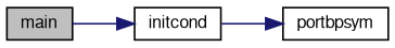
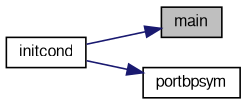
  digraph {
    rankdir=LR
    node [color=black fillcolor=white fontname=FreeSans fontsize=10 shape=record style=filled]
    edge [color=midnightblue fontname=FreeSans fontsize=10 labelfontname=FreeSans labelfontsize=10 style=solid]
    n1 [fillcolor=grey75 fontcolor=black height=0.2 label=main width=0.4]
    n2 [height=0.2 label=initcond width=0.4]
    n3 [height=0.2 label=portbpsym width=0.4]
-   n1 -> n2
+   n2 -> n1
    n2 -> n3
  }
